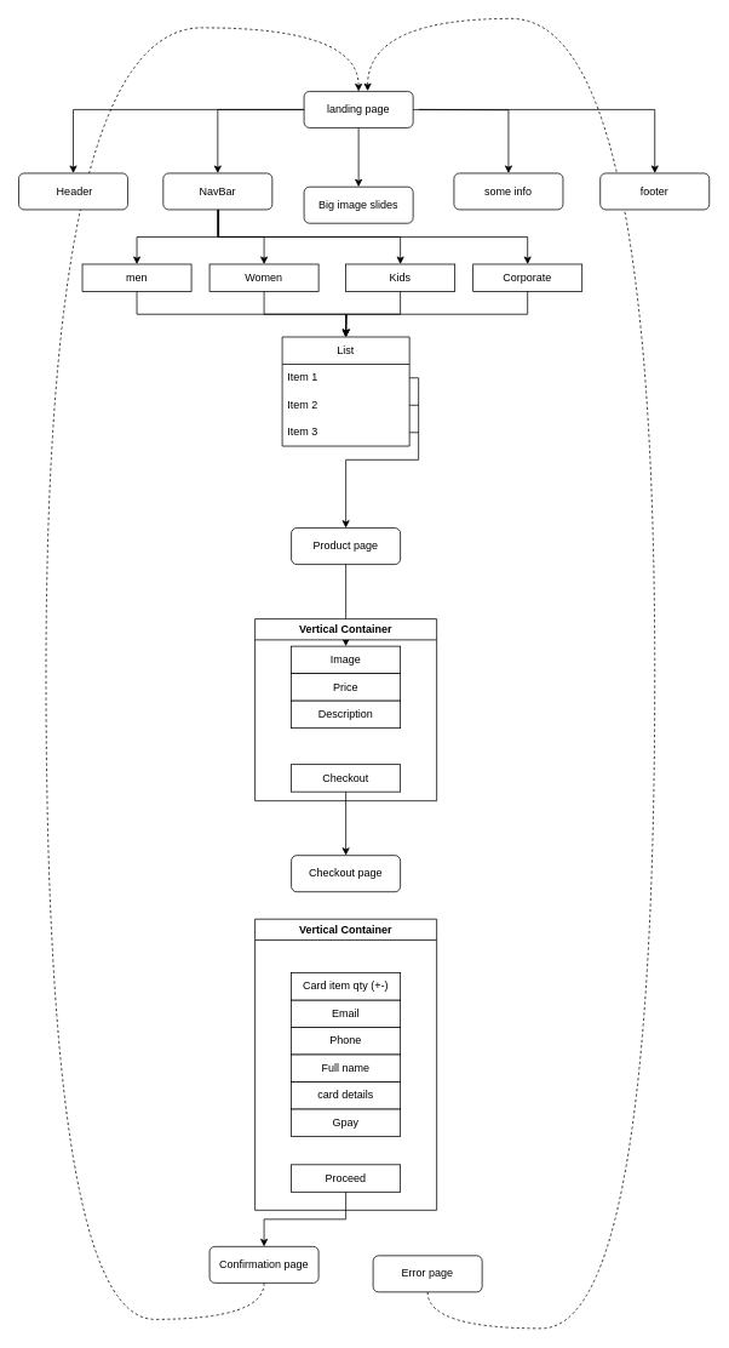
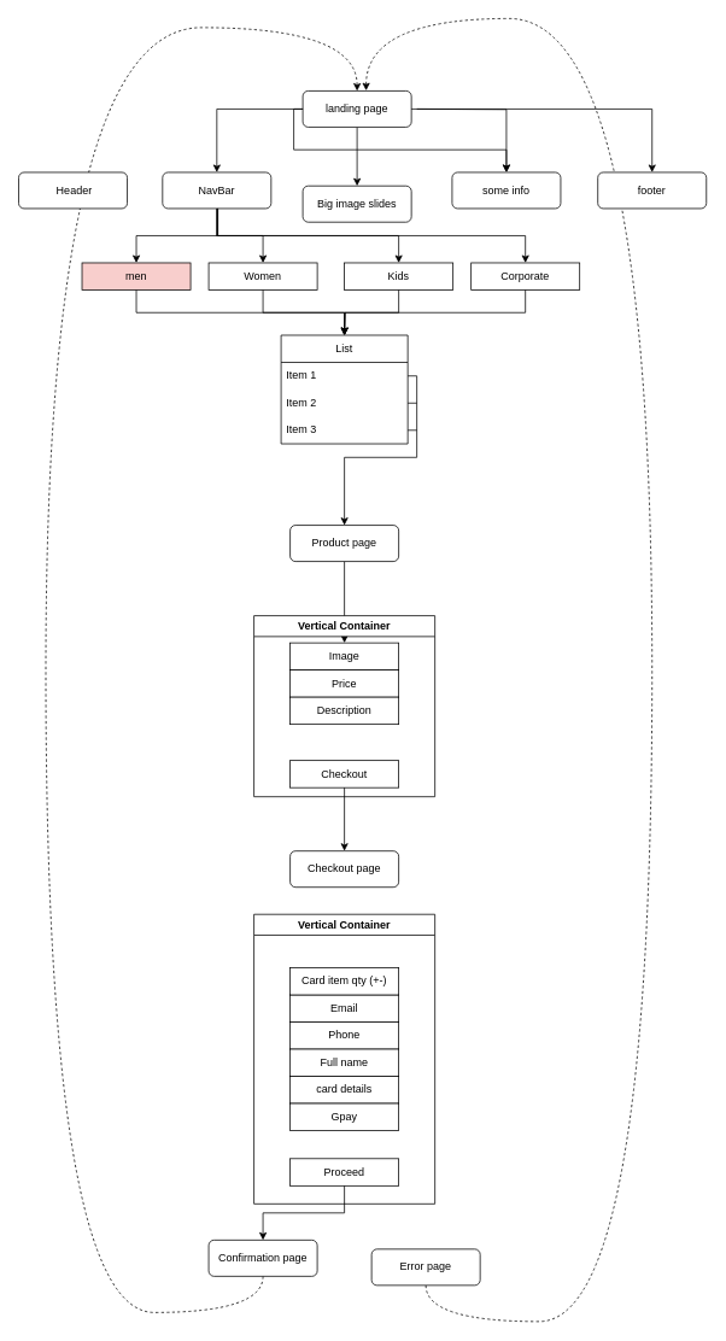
  <mxCell id="0" />
  <mxCell id="1" parent="0" />
  <mxCell id="2" value="" style="endArrow=classic;html=1;rounded=0;exitX=0.5;exitY=1;exitDx=0;exitDy=0;entryX=0.583;entryY=-0.011;entryDx=0;entryDy=0;edgeStyle=orthogonalEdgeStyle;curved=1;dashed=1;entryPerimeter=0;" edge="1" parent="1" source="37" target="5"><mxGeometry width="50" height="50" relative="1" as="geometry"><mxPoint x="300" y="1430" as="sourcePoint" /><mxPoint x="404" y="110" as="targetPoint" /><Array as="points"><mxPoint x="470" y="1460" /><mxPoint x="720" y="1460" /><mxPoint x="720" y="20" /><mxPoint x="404" y="20" /></Array></mxGeometry></mxCell>
  <mxCell id="3" value="" style="endArrow=classic;html=1;rounded=0;exitX=0.5;exitY=1;exitDx=0;exitDy=0;entryX=0.5;entryY=0;entryDx=0;entryDy=0;edgeStyle=orthogonalEdgeStyle;curved=1;dashed=1;" edge="1" parent="1" source="36" target="5"><mxGeometry width="50" height="50" relative="1" as="geometry"><mxPoint x="430" y="1360" as="sourcePoint" /><mxPoint x="480" y="1310" as="targetPoint" /><Array as="points"><mxPoint x="290" y="1450" /><mxPoint x="50" y="1450" /><mxPoint x="50" y="30" /><mxPoint x="394" y="30" /></Array></mxGeometry></mxCell>
  <mxCell id="4" value="" style="edgeStyle=orthogonalEdgeStyle;rounded=0;orthogonalLoop=1;jettySize=auto;html=1;" edge="1" parent="1" source="5" target="9"><mxGeometry relative="1" as="geometry" /></mxCell>
  <mxCell id="5" value="landing page" style="rounded=1;whiteSpace=wrap;html=1;fontSize=12;glass=0;strokeWidth=1;shadow=0;" parent="1" vertex="1"><mxGeometry x="334" y="100" width="120" height="40" as="geometry" /></mxCell>
  <mxCell id="6" value="&amp;nbsp; Header&lt;span style=&quot;white-space: pre;&quot;&gt; &lt;/span&gt;" style="rounded=1;whiteSpace=wrap;html=1;fontSize=12;glass=0;strokeWidth=1;shadow=0;" parent="1" vertex="1"><mxGeometry x="20" y="190" width="120" height="40" as="geometry" /></mxCell>
  <mxCell id="7" value="" style="edgeStyle=orthogonalEdgeStyle;rounded=0;orthogonalLoop=1;jettySize=auto;html=1;" edge="1" parent="1" source="8" target="13"><mxGeometry relative="1" as="geometry" /></mxCell>
  <mxCell id="8" value="NavBar" style="rounded=1;whiteSpace=wrap;html=1;fontSize=12;glass=0;strokeWidth=1;shadow=0;" vertex="1" parent="1"><mxGeometry x="179" y="190" width="120" height="40" as="geometry" /></mxCell>
  <mxCell id="9" value="Big image slides" style="rounded=1;whiteSpace=wrap;html=1;fontSize=12;glass=0;strokeWidth=1;shadow=0;" vertex="1" parent="1"><mxGeometry x="334" y="205" width="120" height="40" as="geometry" /></mxCell>
  <mxCell id="10" value="some info" style="rounded=1;whiteSpace=wrap;html=1;fontSize=12;glass=0;strokeWidth=1;shadow=0;" vertex="1" parent="1"><mxGeometry x="499" y="190" width="120" height="40" as="geometry" /></mxCell>
  <mxCell id="11" value="footer" style="rounded=1;whiteSpace=wrap;html=1;fontSize=12;glass=0;strokeWidth=1;shadow=0;" vertex="1" parent="1"><mxGeometry x="660" y="190" width="120" height="40" as="geometry" /></mxCell>
- <mxCell id="12" value="men" style="rounded=0;whiteSpace=wrap;html=1;" vertex="1" parent="1"><mxGeometry x="90" y="290" width="120" height="30" as="geometry" /></mxCell>
+ <mxCell id="12" value="men" style="rounded=0;whiteSpace=wrap;html=1;fillColor=#f8cecc;" vertex="1" parent="1"><mxGeometry x="90" y="290" width="120" height="30" as="geometry" /></mxCell>
  <mxCell id="13" value="Women" style="rounded=0;whiteSpace=wrap;html=1;" vertex="1" parent="1"><mxGeometry x="230" y="290" width="120" height="30" as="geometry" /></mxCell>
  <mxCell id="14" value="Kids" style="rounded=0;whiteSpace=wrap;html=1;" vertex="1" parent="1"><mxGeometry x="380" y="290" width="120" height="30" as="geometry" /></mxCell>
  <mxCell id="15" value="Corporate" style="rounded=0;whiteSpace=wrap;html=1;" vertex="1" parent="1"><mxGeometry x="520" y="290" width="120" height="30" as="geometry" /></mxCell>
  <mxCell id="16" value="List" style="swimlane;fontStyle=0;childLayout=stackLayout;horizontal=1;startSize=30;horizontalStack=0;resizeParent=1;resizeParentMax=0;resizeLast=0;collapsible=1;marginBottom=0;whiteSpace=wrap;html=1;" vertex="1" parent="1"><mxGeometry x="310" y="370" width="140" height="120" as="geometry" /></mxCell>
  <mxCell id="17" value="Item 1" style="text;strokeColor=none;fillColor=none;align=left;verticalAlign=middle;spacingLeft=4;spacingRight=4;overflow=hidden;points=[[0,0.5],[1,0.5]];portConstraint=eastwest;rotatable=0;whiteSpace=wrap;html=1;" vertex="1" parent="16"><mxGeometry y="30" width="140" height="30" as="geometry" /></mxCell>
  <mxCell id="18" value="Item 2" style="text;strokeColor=none;fillColor=none;align=left;verticalAlign=middle;spacingLeft=4;spacingRight=4;overflow=hidden;points=[[0,0.5],[1,0.5]];portConstraint=eastwest;rotatable=0;whiteSpace=wrap;html=1;" vertex="1" parent="16"><mxGeometry y="60" width="140" height="30" as="geometry" /></mxCell>
  <mxCell id="19" value="Item 3" style="text;strokeColor=none;fillColor=none;align=left;verticalAlign=middle;spacingLeft=4;spacingRight=4;overflow=hidden;points=[[0,0.5],[1,0.5]];portConstraint=eastwest;rotatable=0;whiteSpace=wrap;html=1;" vertex="1" parent="16"><mxGeometry y="90" width="140" height="30" as="geometry" /></mxCell>
  <mxCell id="20" value="" style="edgeStyle=orthogonalEdgeStyle;rounded=0;orthogonalLoop=1;jettySize=auto;html=1;" edge="1" parent="1" source="21" target="23"><mxGeometry relative="1" as="geometry" /></mxCell>
  <mxCell id="21" value="Product page" style="rounded=1;whiteSpace=wrap;html=1;fontSize=12;glass=0;strokeWidth=1;shadow=0;" vertex="1" parent="1"><mxGeometry x="320" y="580" width="120" height="40" as="geometry" /></mxCell>
  <mxCell id="22" value="Vertical Container" style="swimlane;whiteSpace=wrap;html=1;" vertex="1" parent="1"><mxGeometry x="280" y="680" width="200" height="200" as="geometry" /></mxCell>
  <mxCell id="23" value="Image" style="rounded=0;whiteSpace=wrap;html=1;" vertex="1" parent="22"><mxGeometry x="40" y="30" width="120" height="30" as="geometry" /></mxCell>
  <mxCell id="24" value="Price" style="rounded=0;whiteSpace=wrap;html=1;" vertex="1" parent="22"><mxGeometry x="40" y="60" width="120" height="30" as="geometry" /></mxCell>
  <mxCell id="25" value="Description" style="rounded=0;whiteSpace=wrap;html=1;" vertex="1" parent="22"><mxGeometry x="40" y="90" width="120" height="30" as="geometry" /></mxCell>
  <mxCell id="26" value="Checkout" style="rounded=0;whiteSpace=wrap;html=1;" vertex="1" parent="22"><mxGeometry x="40" y="160" width="120" height="30" as="geometry" /></mxCell>
  <mxCell id="27" value="Checkout page" style="rounded=1;whiteSpace=wrap;html=1;fontSize=12;glass=0;strokeWidth=1;shadow=0;" vertex="1" parent="1"><mxGeometry x="320" y="940" width="120" height="40" as="geometry" /></mxCell>
  <mxCell id="28" value="Vertical Container" style="swimlane;whiteSpace=wrap;html=1;" vertex="1" parent="1"><mxGeometry x="280" y="1010" width="200" height="320" as="geometry" /></mxCell>
  <mxCell id="29" value="Email" style="rounded=0;whiteSpace=wrap;html=1;" vertex="1" parent="28"><mxGeometry x="40" y="89" width="120" height="30" as="geometry" /></mxCell>
  <mxCell id="30" value="Phone" style="rounded=0;whiteSpace=wrap;html=1;" vertex="1" parent="28"><mxGeometry x="40" y="119" width="120" height="30" as="geometry" /></mxCell>
  <mxCell id="31" value="Full name" style="rounded=0;whiteSpace=wrap;html=1;" vertex="1" parent="28"><mxGeometry x="40" y="149" width="120" height="30" as="geometry" /></mxCell>
  <mxCell id="32" value="card details" style="rounded=0;whiteSpace=wrap;html=1;" vertex="1" parent="28"><mxGeometry x="40" y="179" width="120" height="30" as="geometry" /></mxCell>
  <mxCell id="33" value="Gpay" style="rounded=0;whiteSpace=wrap;html=1;" vertex="1" parent="28"><mxGeometry x="40" y="209" width="120" height="30" as="geometry" /></mxCell>
  <mxCell id="34" value="Proceed" style="rounded=0;whiteSpace=wrap;html=1;" vertex="1" parent="28"><mxGeometry x="40" y="270" width="120" height="30" as="geometry" /></mxCell>
  <mxCell id="35" value="Card item qty (+-)" style="rounded=0;whiteSpace=wrap;html=1;" vertex="1" parent="28"><mxGeometry x="40" y="59" width="120" height="30" as="geometry" /></mxCell>
  <mxCell id="36" value="Confirmation page" style="rounded=1;whiteSpace=wrap;html=1;fontSize=12;glass=0;strokeWidth=1;shadow=0;" vertex="1" parent="1"><mxGeometry x="230" y="1370" width="120" height="40" as="geometry" /></mxCell>
  <mxCell id="37" value="Error page" style="rounded=1;whiteSpace=wrap;html=1;fontSize=12;glass=0;strokeWidth=1;shadow=0;" vertex="1" parent="1"><mxGeometry x="410" y="1380" width="120" height="40" as="geometry" /></mxCell>
- <mxCell id="38" value="" style="endArrow=classic;html=1;rounded=0;exitX=0;exitY=0.5;exitDx=0;exitDy=0;entryX=0.5;entryY=0;entryDx=0;entryDy=0;edgeStyle=orthogonalEdgeStyle;" edge="1" parent="1" source="5" target="6"><mxGeometry width="50" height="50" relative="1" as="geometry"><mxPoint x="370" y="320" as="sourcePoint" /><mxPoint x="420" y="270" as="targetPoint" /></mxGeometry></mxCell>
+ <mxCell id="38" value="" style="endArrow=classic;html=1;rounded=0;exitX=0;exitY=0.5;exitDx=0;exitDy=0;edgeStyle=orthogonalEdgeStyle;" edge="1" parent="1" source="5" target="10"><mxGeometry width="50" height="50" relative="1" as="geometry"><mxPoint x="370" y="320" as="sourcePoint" /><mxPoint x="420" y="270" as="targetPoint" /></mxGeometry></mxCell>
  <mxCell id="39" value="" style="endArrow=classic;html=1;rounded=0;exitX=0;exitY=0.5;exitDx=0;exitDy=0;entryX=0.5;entryY=0;entryDx=0;entryDy=0;edgeStyle=orthogonalEdgeStyle;" edge="1" parent="1" source="5" target="8"><mxGeometry width="50" height="50" relative="1" as="geometry"><mxPoint x="344" y="130" as="sourcePoint" /><mxPoint x="90" y="200" as="targetPoint" /></mxGeometry></mxCell>
  <mxCell id="40" value="" style="endArrow=classic;html=1;rounded=0;exitX=1;exitY=0.5;exitDx=0;exitDy=0;entryX=0.5;entryY=0;entryDx=0;entryDy=0;edgeStyle=orthogonalEdgeStyle;" edge="1" parent="1" source="5" target="11"><mxGeometry width="50" height="50" relative="1" as="geometry"><mxPoint x="807" y="120" as="sourcePoint" /><mxPoint x="553" y="190" as="targetPoint" /></mxGeometry></mxCell>
  <mxCell id="41" value="" style="endArrow=classic;html=1;rounded=0;entryX=0.5;entryY=0;entryDx=0;entryDy=0;edgeStyle=orthogonalEdgeStyle;" edge="1" parent="1" target="10"><mxGeometry width="50" height="50" relative="1" as="geometry"><mxPoint x="460" y="120" as="sourcePoint" /><mxPoint x="545" y="210" as="targetPoint" /></mxGeometry></mxCell>
  <mxCell id="42" value="" style="endArrow=classic;html=1;rounded=0;entryX=0.5;entryY=0;entryDx=0;entryDy=0;edgeStyle=elbowEdgeStyle;elbow=vertical;" edge="1" parent="1" target="12"><mxGeometry width="50" height="50" relative="1" as="geometry"><mxPoint x="240" y="230" as="sourcePoint" /><mxPoint x="420" y="270" as="targetPoint" /></mxGeometry></mxCell>
  <mxCell id="43" value="" style="endArrow=classic;html=1;rounded=0;entryX=0.5;entryY=0;entryDx=0;entryDy=0;exitX=0.5;exitY=1;exitDx=0;exitDy=0;edgeStyle=orthogonalEdgeStyle;" edge="1" parent="1" source="8" target="14"><mxGeometry width="50" height="50" relative="1" as="geometry"><mxPoint x="250" y="240" as="sourcePoint" /><mxPoint x="160" y="300" as="targetPoint" /></mxGeometry></mxCell>
  <mxCell id="44" value="" style="endArrow=classic;html=1;rounded=0;entryX=0.5;entryY=0;entryDx=0;entryDy=0;edgeStyle=orthogonalEdgeStyle;" edge="1" parent="1" target="15"><mxGeometry width="50" height="50" relative="1" as="geometry"><mxPoint x="240" y="230" as="sourcePoint" /><mxPoint x="450" y="300" as="targetPoint" /><Array as="points"><mxPoint x="240" y="260" /><mxPoint x="580" y="260" /></Array></mxGeometry></mxCell>
  <mxCell id="45" value="" style="endArrow=classic;html=1;rounded=0;exitX=0.5;exitY=1;exitDx=0;exitDy=0;entryX=0.5;entryY=0;entryDx=0;entryDy=0;edgeStyle=orthogonalEdgeStyle;" edge="1" parent="1" source="12" target="16"><mxGeometry width="50" height="50" relative="1" as="geometry"><mxPoint x="370" y="320" as="sourcePoint" /><mxPoint x="420" y="270" as="targetPoint" /></mxGeometry></mxCell>
  <mxCell id="46" value="" style="endArrow=classic;html=1;rounded=0;exitX=0.5;exitY=1;exitDx=0;exitDy=0;edgeStyle=orthogonalEdgeStyle;" edge="1" parent="1" source="13"><mxGeometry width="50" height="50" relative="1" as="geometry"><mxPoint x="160" y="330" as="sourcePoint" /><mxPoint x="380" y="370" as="targetPoint" /></mxGeometry></mxCell>
  <mxCell id="47" value="" style="endArrow=classic;html=1;rounded=0;exitX=0.5;exitY=1;exitDx=0;exitDy=0;edgeStyle=orthogonalEdgeStyle;" edge="1" parent="1" source="14"><mxGeometry width="50" height="50" relative="1" as="geometry"><mxPoint x="300" y="330" as="sourcePoint" /><mxPoint x="380" y="370" as="targetPoint" /></mxGeometry></mxCell>
  <mxCell id="48" value="" style="endArrow=classic;html=1;rounded=0;exitX=0.5;exitY=1;exitDx=0;exitDy=0;edgeStyle=orthogonalEdgeStyle;" edge="1" parent="1" source="15"><mxGeometry width="50" height="50" relative="1" as="geometry"><mxPoint x="450" y="330" as="sourcePoint" /><mxPoint x="380" y="370" as="targetPoint" /></mxGeometry></mxCell>
  <mxCell id="49" value="" style="endArrow=classic;html=1;rounded=0;exitX=1;exitY=0.5;exitDx=0;exitDy=0;entryX=0.5;entryY=0;entryDx=0;entryDy=0;edgeStyle=orthogonalEdgeStyle;" edge="1" parent="1" source="17" target="21"><mxGeometry width="50" height="50" relative="1" as="geometry"><mxPoint x="370" y="480" as="sourcePoint" /><mxPoint x="420" y="430" as="targetPoint" /></mxGeometry></mxCell>
  <mxCell id="50" value="" style="endArrow=none;html=1;rounded=0;entryX=1;entryY=0.5;entryDx=0;entryDy=0;" edge="1" parent="1" target="18"><mxGeometry width="50" height="50" relative="1" as="geometry"><mxPoint x="460" y="445" as="sourcePoint" /><mxPoint x="420" y="430" as="targetPoint" /></mxGeometry></mxCell>
  <mxCell id="51" value="" style="endArrow=none;html=1;rounded=0;entryX=1;entryY=0.5;entryDx=0;entryDy=0;" edge="1" parent="1" target="19"><mxGeometry width="50" height="50" relative="1" as="geometry"><mxPoint x="460" y="475" as="sourcePoint" /><mxPoint x="460" y="455" as="targetPoint" /></mxGeometry></mxCell>
  <mxCell id="52" value="" style="edgeStyle=orthogonalEdgeStyle;rounded=0;orthogonalLoop=1;jettySize=auto;html=1;" edge="1" parent="1" source="26" target="27"><mxGeometry relative="1" as="geometry" /></mxCell>
  <mxCell id="53" value="" style="edgeStyle=orthogonalEdgeStyle;rounded=0;orthogonalLoop=1;jettySize=auto;html=1;exitX=0.5;exitY=1;exitDx=0;exitDy=0;entryX=0.5;entryY=0;entryDx=0;entryDy=0;" edge="1" parent="1" source="34" target="36"><mxGeometry relative="1" as="geometry"><mxPoint x="390" y="1320" as="sourcePoint" /><mxPoint x="480" y="1390" as="targetPoint" /></mxGeometry></mxCell>
